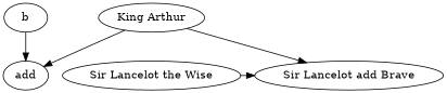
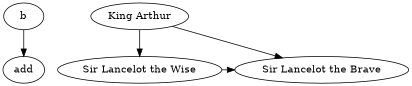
  digraph {
    n1 [label=add]
    n2 [label=b]
    n3 [label="King Arthur"]
    n4 [label="Sir Lancelot the Wise"]
-   n5 [label="Sir Lancelot add Brave"]
+   n5 [label="Sir Lancelot the Brave"]
    n2 -> n1
-   n3 -> n1
+   n3 -> n4
    n3 -> n5
    n4 -> n5 [constraint=false]
  }
